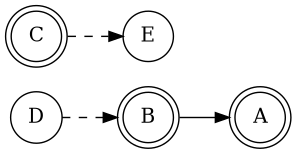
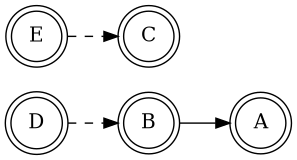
  digraph {
    rankdir=LR
    node [shape=doublecircle]
    edge [style=dashed]
    n1 [label=B]
    n2 [label=C]
-   n3 [label=D shape=circle]
-   n4 [label=E shape=circle]
+   n3 [label=D]
+   n4 [label=E]
    n5 [label=A]
    subgraph sub_1 {
      n1
      n2
    }
    subgraph sub_2 {
      n1
      n2
      n3
      n4
    }
    n1 -> n5 [style=filled]
    n3 -> n1
-   n2 -> n4
+   n4 -> n2
  }
